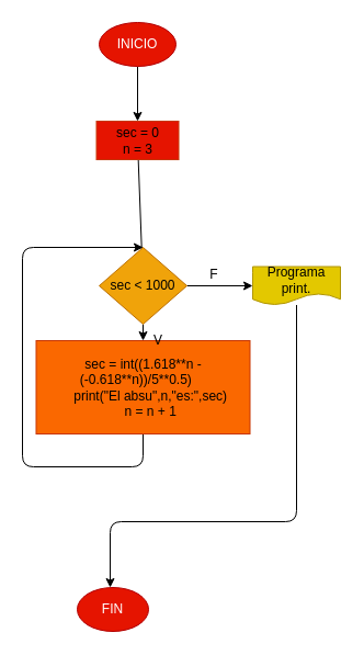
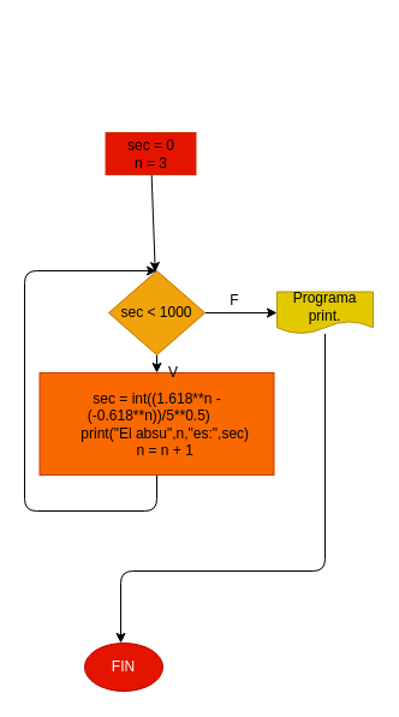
  <mxCell id="0" />
  <mxCell id="1" parent="0" />
- <mxCell id="2" style="edgeStyle=none;html=1;entryX=0.5;entryY=0;entryDx=0;entryDy=0;" edge="1" parent="1" source="3" target="5"><mxGeometry relative="1" as="geometry" /></mxCell>
- <mxCell id="3" value="INICIO" style="ellipse;whiteSpace=wrap;html=1;fillColor=#e51400;fontColor=#ffffff;strokeColor=#B20000;" parent="1" vertex="1"><mxGeometry x="90" y="20" width="70" height="40" as="geometry" /></mxCell>
- <mxCell id="4" value="" style="edgeStyle=none;html=1;endArrow=none;" parent="1" source="5" target="8" edge="1"><mxGeometry relative="1" as="geometry" /></mxCell>
+ <mxCell id="4" value="" style="edgeStyle=none;html=1;" parent="1" source="5" target="8" edge="1"><mxGeometry relative="1" as="geometry" /></mxCell>
  <mxCell id="5" value="sec = 0&lt;br&gt;n = 3" style="whiteSpace=wrap;html=1;fillColor=#e51400;fontColor=#000000;strokeColor=#C73500;" parent="1" vertex="1"><mxGeometry x="87.5" y="110" width="75" height="35" as="geometry" /></mxCell>
  <mxCell id="6" value="" style="edgeStyle=none;html=1;" parent="1" source="8" target="10" edge="1"><mxGeometry relative="1" as="geometry" /></mxCell>
  <mxCell id="7" value="" style="edgeStyle=none;html=1;" parent="1" source="8" target="12" edge="1"><mxGeometry relative="1" as="geometry" /></mxCell>
  <mxCell id="8" value="sec &amp;lt; 1000" style="rhombus;whiteSpace=wrap;html=1;fillColor=#f0a30a;fontColor=#000000;strokeColor=#BD7000;" parent="1" vertex="1"><mxGeometry x="90" y="225" width="80" height="70" as="geometry" /></mxCell>
  <mxCell id="9" style="edgeStyle=none;html=1;entryX=0.5;entryY=0;entryDx=0;entryDy=0;" parent="1" source="10" target="8" edge="1"><mxGeometry relative="1" as="geometry"><mxPoint x="20" y="255" as="targetPoint" /><Array as="points"><mxPoint x="130" y="425" /><mxPoint x="20" y="425" /><mxPoint x="20" y="225" /></Array></mxGeometry></mxCell>
  <mxCell id="10" value="&lt;div&gt;sec = int((1.618**n - (-0.618**n))/5**0.5)&lt;span&gt;&amp;nbsp; &amp;nbsp;&amp;nbsp;&lt;/span&gt;&lt;/div&gt;&lt;div&gt;&amp;nbsp; &amp;nbsp; print(&quot;El absu&quot;,n,&quot;es:&quot;,sec)&lt;/div&gt;&lt;div&gt;&amp;nbsp; &amp;nbsp; n = n + 1&lt;/div&gt;" style="whiteSpace=wrap;html=1;fillColor=#fa6800;fontColor=#000000;strokeColor=#C73500;" parent="1" vertex="1"><mxGeometry x="32.5" y="310" width="195" height="85" as="geometry" /></mxCell>
  <mxCell id="11" style="edgeStyle=none;html=1;" parent="1" source="12" edge="1"><mxGeometry relative="1" as="geometry"><mxPoint x="100" y="535" as="targetPoint" /><Array as="points"><mxPoint x="270" y="475" /><mxPoint x="100" y="475" /></Array></mxGeometry></mxCell>
  <mxCell id="12" value="Programa print." style="shape=document;whiteSpace=wrap;html=1;boundedLbl=1;fillColor=#e3c800;fontColor=#000000;strokeColor=#B09500;" parent="1" vertex="1"><mxGeometry x="230" y="242.5" width="80" height="35" as="geometry" /></mxCell>
  <mxCell id="13" value="FIN" style="ellipse;whiteSpace=wrap;html=1;fillColor=#e51400;fontColor=#ffffff;strokeColor=#B20000;" parent="1" vertex="1"><mxGeometry x="70" y="535" width="65" height="40" as="geometry" /></mxCell>
  <mxCell id="14" value="V" style="text;html=1;strokeColor=none;fillColor=none;align=center;verticalAlign=middle;whiteSpace=wrap;rounded=0;" parent="1" vertex="1"><mxGeometry x="113.75" y="295" width="60" height="30" as="geometry" /></mxCell>
  <mxCell id="15" value="F" style="text;html=1;strokeColor=none;fillColor=none;align=center;verticalAlign=middle;whiteSpace=wrap;rounded=0;" parent="1" vertex="1"><mxGeometry x="165" y="235" width="60" height="30" as="geometry" /></mxCell>
